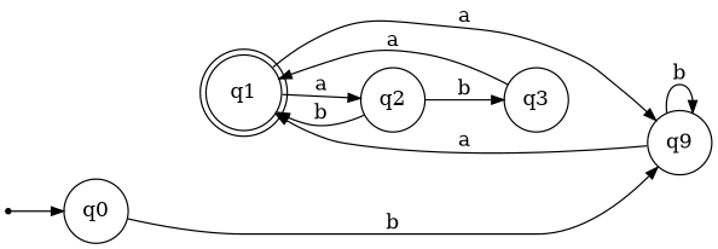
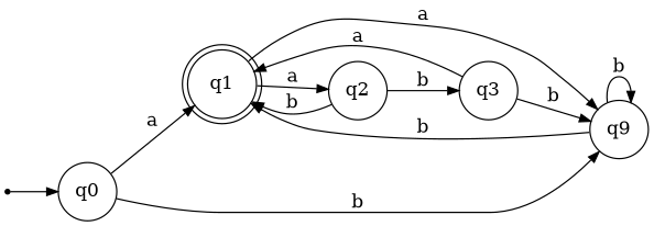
  digraph {
    rankdir=LR
    ranksep=0.5
    node [fontsize=14.0 shape=circle]
    edge [arrowsize=0.85 fontsize=14.0]
    Initial [shape=point]
    q0
    q1 [shape=doublecircle]
    n4 [label=q9]
    q2
    q3
    Initial -> q0 [fontsize=""]
+   q0 -> q1 [label=" a "]
    q0 -> n4 [label=" b "]
    q1 -> n4 [label=" a "]
    q1 -> q2 [label=" a "]
-   n4 -> q1 [label=" a "]
+   n4 -> q1 [label=" b "]
    n4 -> n4 [label=" b "]
    q2 -> q1 [label=" b "]
    q2 -> q3 [label=" b "]
    q3 -> q1 [label=" a "]
+   q3 -> n4 [label=" b "]
  }
